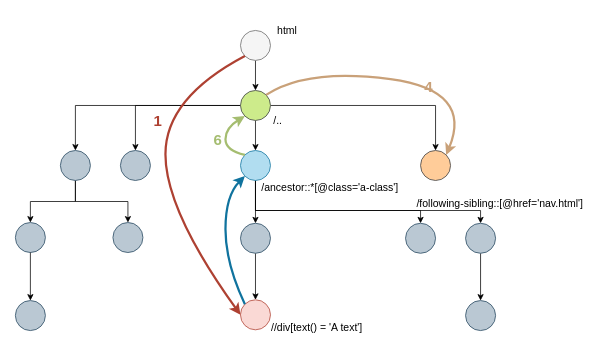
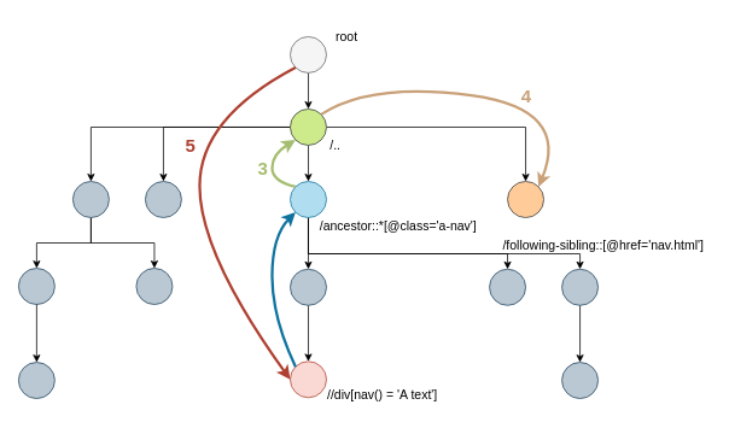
  <mxCell id="0" />
  <mxCell id="1" parent="0" />
  <mxCell id="2" value="" style="ellipse;whiteSpace=wrap;html=1;aspect=fixed;fillColor=#bac8d3;strokeColor=#23445d;" parent="1" vertex="1"><mxGeometry x="20" y="296" width="40" height="40" as="geometry" /></mxCell>
  <mxCell id="3" value="" style="ellipse;whiteSpace=wrap;html=1;aspect=fixed;fillColor=#bac8d3;strokeColor=#23445d;" parent="1" vertex="1"><mxGeometry x="150" y="296" width="40" height="40" as="geometry" /></mxCell>
  <mxCell id="4" value="" style="ellipse;whiteSpace=wrap;html=1;aspect=fixed;fillColor=#fad9d5;strokeColor=#ae4132;strokeWidth=1;" parent="1" vertex="1"><mxGeometry x="320" y="399" width="40" height="40" as="geometry" /></mxCell>
  <mxCell id="5" style="edgeStyle=orthogonalEdgeStyle;rounded=0;orthogonalLoop=1;jettySize=auto;html=1;exitX=0.5;exitY=1;exitDx=0;exitDy=0;fontSize=22;entryX=0.5;entryY=0;entryDx=0;entryDy=0;" parent="1" source="8" target="40" edge="1"><mxGeometry relative="1" as="geometry" /></mxCell>
  <mxCell id="6" style="edgeStyle=orthogonalEdgeStyle;rounded=0;orthogonalLoop=1;jettySize=auto;html=1;exitX=0.5;exitY=1;exitDx=0;exitDy=0;fontSize=22;" parent="1" source="8" target="21" edge="1"><mxGeometry relative="1" as="geometry"><Array as="points"><mxPoint x="340" y="280" /><mxPoint x="560" y="280" /></Array></mxGeometry></mxCell>
  <mxCell id="7" style="edgeStyle=orthogonalEdgeStyle;rounded=0;orthogonalLoop=1;jettySize=auto;html=1;exitX=0.5;exitY=1;exitDx=0;exitDy=0;fontSize=22;" parent="1" source="8" target="23" edge="1"><mxGeometry relative="1" as="geometry"><Array as="points"><mxPoint x="340" y="280" /><mxPoint x="640" y="280" /></Array></mxGeometry></mxCell>
  <mxCell id="8" value="" style="ellipse;whiteSpace=wrap;html=1;aspect=fixed;fillColor=#b1ddf0;strokeColor=#10739e;" parent="1" vertex="1"><mxGeometry x="320" y="200" width="40" height="40" as="geometry" /></mxCell>
  <mxCell id="9" style="edgeStyle=orthogonalEdgeStyle;rounded=0;orthogonalLoop=1;jettySize=auto;html=1;exitX=1;exitY=0.5;exitDx=0;exitDy=0;entryX=0.5;entryY=0;entryDx=0;entryDy=0;fontSize=22;" parent="1" source="13" target="16" edge="1"><mxGeometry relative="1" as="geometry" /></mxCell>
  <mxCell id="10" style="edgeStyle=orthogonalEdgeStyle;rounded=0;orthogonalLoop=1;jettySize=auto;html=1;entryX=0.5;entryY=0;entryDx=0;entryDy=0;fontSize=22;" parent="1" source="13" target="8" edge="1"><mxGeometry relative="1" as="geometry" /></mxCell>
  <mxCell id="11" style="edgeStyle=orthogonalEdgeStyle;rounded=0;orthogonalLoop=1;jettySize=auto;html=1;exitX=0;exitY=0.5;exitDx=0;exitDy=0;entryX=0.5;entryY=0;entryDx=0;entryDy=0;fontSize=22;" parent="1" source="13" target="20" edge="1"><mxGeometry relative="1" as="geometry" /></mxCell>
  <mxCell id="12" style="edgeStyle=orthogonalEdgeStyle;rounded=0;orthogonalLoop=1;jettySize=auto;html=1;exitX=0;exitY=0.5;exitDx=0;exitDy=0;entryX=0.5;entryY=0;entryDx=0;entryDy=0;fontSize=22;" parent="1" source="13" target="19" edge="1"><mxGeometry relative="1" as="geometry" /></mxCell>
  <mxCell id="13" value="" style="ellipse;whiteSpace=wrap;html=1;aspect=fixed;fillColor=#cdeb8b;strokeColor=#36393d;" parent="1" vertex="1"><mxGeometry x="320" y="120" width="40" height="40" as="geometry" /></mxCell>
  <mxCell id="14" style="edgeStyle=orthogonalEdgeStyle;rounded=0;orthogonalLoop=1;jettySize=auto;html=1;exitX=0.5;exitY=1;exitDx=0;exitDy=0;entryX=0.5;entryY=0;entryDx=0;entryDy=0;fontSize=22;" parent="1" source="15" target="13" edge="1"><mxGeometry relative="1" as="geometry" /></mxCell>
  <mxCell id="15" value="" style="ellipse;whiteSpace=wrap;html=1;aspect=fixed;fillColor=#f5f5f5;strokeColor=#666666;fontColor=#333333;" parent="1" vertex="1"><mxGeometry x="320" y="40" width="40" height="40" as="geometry" /></mxCell>
  <mxCell id="16" value="" style="ellipse;whiteSpace=wrap;html=1;aspect=fixed;fillColor=#ffcc99;strokeColor=#36393d;" parent="1" vertex="1"><mxGeometry x="560" y="200" width="40" height="40" as="geometry" /></mxCell>
  <mxCell id="17" style="edgeStyle=orthogonalEdgeStyle;rounded=0;orthogonalLoop=1;jettySize=auto;html=1;exitX=0.5;exitY=1;exitDx=0;exitDy=0;entryX=0.5;entryY=0;entryDx=0;entryDy=0;fontSize=14;" parent="1" source="19" target="2" edge="1"><mxGeometry relative="1" as="geometry" /></mxCell>
  <mxCell id="18" style="edgeStyle=orthogonalEdgeStyle;rounded=0;orthogonalLoop=1;jettySize=auto;html=1;exitX=0.5;exitY=1;exitDx=0;exitDy=0;entryX=0.5;entryY=0;entryDx=0;entryDy=0;fontSize=14;" parent="1" source="19" target="3" edge="1"><mxGeometry relative="1" as="geometry" /></mxCell>
  <mxCell id="19" value="" style="ellipse;whiteSpace=wrap;html=1;aspect=fixed;fillColor=#bac8d3;strokeColor=#23445d;" parent="1" vertex="1"><mxGeometry x="80" y="200" width="40" height="40" as="geometry" /></mxCell>
  <mxCell id="20" value="" style="ellipse;whiteSpace=wrap;html=1;aspect=fixed;fillColor=#bac8d3;strokeColor=#23445d;" parent="1" vertex="1"><mxGeometry x="160" y="200" width="40" height="40" as="geometry" /></mxCell>
  <mxCell id="21" value="" style="ellipse;whiteSpace=wrap;html=1;aspect=fixed;fillColor=#bac8d3;strokeColor=#23445d;" parent="1" vertex="1"><mxGeometry x="540" y="297" width="40" height="40" as="geometry" /></mxCell>
  <mxCell id="22" style="edgeStyle=orthogonalEdgeStyle;rounded=0;orthogonalLoop=1;jettySize=auto;html=1;exitX=0.5;exitY=1;exitDx=0;exitDy=0;entryX=0.5;entryY=0;entryDx=0;entryDy=0;fontSize=22;" parent="1" source="23" target="24" edge="1"><mxGeometry relative="1" as="geometry" /></mxCell>
  <mxCell id="23" value="" style="ellipse;whiteSpace=wrap;html=1;aspect=fixed;fillColor=#bac8d3;strokeColor=#23445d;" parent="1" vertex="1"><mxGeometry x="620" y="297" width="40" height="40" as="geometry" /></mxCell>
  <mxCell id="24" value="" style="ellipse;whiteSpace=wrap;html=1;aspect=fixed;fillColor=#bac8d3;strokeColor=#23445d;" parent="1" vertex="1"><mxGeometry x="620" y="400" width="40" height="40" as="geometry" /></mxCell>
  <mxCell id="25" style="edgeStyle=orthogonalEdgeStyle;rounded=0;orthogonalLoop=1;jettySize=auto;html=1;exitX=0.5;exitY=1;exitDx=0;exitDy=0;entryX=0.5;entryY=0;entryDx=0;entryDy=0;fontSize=22;" parent="1" source="2" target="26" edge="1"><mxGeometry relative="1" as="geometry" /></mxCell>
  <mxCell id="26" value="" style="ellipse;whiteSpace=wrap;html=1;aspect=fixed;fillColor=#bac8d3;strokeColor=#23445d;" parent="1" vertex="1"><mxGeometry x="20" y="400" width="40" height="40" as="geometry" /></mxCell>
- <mxCell id="27" value="&lt;font style=&quot;font-size: 14px&quot;&gt;//div[text() = 'A text']&lt;/font&gt;" style="text;html=1;strokeColor=none;fillColor=none;align=center;verticalAlign=middle;whiteSpace=wrap;rounded=0;fontSize=22;strokeWidth=0;" parent="1" vertex="1"><mxGeometry x="334" y="416" width="176" height="35" as="geometry" /></mxCell>
- <mxCell id="28" value="&lt;font style=&quot;font-size: 14px&quot;&gt;/ancestor::*[@class='a-class']&lt;/font&gt;" style="text;html=1;strokeColor=none;fillColor=none;align=center;verticalAlign=middle;whiteSpace=wrap;rounded=0;fontSize=22;" parent="1" vertex="1"><mxGeometry x="339" y="230" width="201" height="35" as="geometry" /></mxCell>
- <mxCell id="29" value="&lt;font style=&quot;font-size: 14px&quot;&gt;html&lt;/font&gt;" style="text;html=1;strokeColor=none;fillColor=none;align=center;verticalAlign=middle;whiteSpace=wrap;rounded=0;fontSize=22;" parent="1" vertex="1"><mxGeometry x="355" y="20" width="55" height="35" as="geometry" /></mxCell>
+ <mxCell id="27" value="&lt;font style=&quot;font-size: 14px&quot;&gt;//div[nav() = 'A text']&lt;/font&gt;" style="text;html=1;strokeColor=none;fillColor=none;align=center;verticalAlign=middle;whiteSpace=wrap;rounded=0;fontSize=22;strokeWidth=0;" parent="1" vertex="1"><mxGeometry x="334" y="416" width="176" height="35" as="geometry" /></mxCell>
+ <mxCell id="28" value="&lt;font style=&quot;font-size: 14px&quot;&gt;/ancestor::*[@class='a-nav']&lt;/font&gt;" style="text;html=1;strokeColor=none;fillColor=none;align=center;verticalAlign=middle;whiteSpace=wrap;rounded=0;fontSize=22;" parent="1" vertex="1"><mxGeometry x="339" y="230" width="201" height="35" as="geometry" /></mxCell>
+ <mxCell id="29" value="&lt;font style=&quot;font-size: 14px&quot;&gt;root&lt;/font&gt;" style="text;html=1;strokeColor=none;fillColor=none;align=center;verticalAlign=middle;whiteSpace=wrap;rounded=0;fontSize=22;" parent="1" vertex="1"><mxGeometry x="355" y="20" width="55" height="35" as="geometry" /></mxCell>
  <mxCell id="30" value="&lt;font style=&quot;font-size: 14px&quot;&gt;/..&lt;/font&gt;" style="text;html=1;strokeColor=none;fillColor=none;align=center;verticalAlign=middle;whiteSpace=wrap;rounded=0;fontSize=22;" parent="1" vertex="1"><mxGeometry x="355" y="140" width="30" height="35" as="geometry" /></mxCell>
  <mxCell id="31" value="&lt;div style=&quot;font-weight: normal ; font-size: 14px ; line-height: 19px&quot;&gt;&lt;div&gt;&lt;font face=&quot;Helvetica&quot;&gt;&lt;span style=&quot;background-color: transparent&quot;&gt;/following-sibling::[@href='nav.html']&lt;/span&gt;&lt;/font&gt;&lt;/div&gt;&lt;/div&gt;" style="text;whiteSpace=wrap;html=1;fontSize=14;" parent="1" vertex="1"><mxGeometry x="553" y="255" width="230" height="30" as="geometry" /></mxCell>
  <mxCell id="32" value="" style="curved=1;endArrow=classic;html=1;rounded=0;fontFamily=Helvetica;fontSize=14;fontColor=#000000;fillColor=#ffff88;strokeColor=#AE4132;strokeWidth=3;entryX=0;entryY=0.5;entryDx=0;entryDy=0;exitX=0;exitY=1;exitDx=0;exitDy=0;" parent="1" source="15" target="4" edge="1"><mxGeometry width="50" height="50" relative="1" as="geometry"><mxPoint x="310" y="70" as="sourcePoint" /><mxPoint x="310" y="330" as="targetPoint" /><Array as="points"><mxPoint x="220" y="130" /><mxPoint x="220" y="280" /></Array></mxGeometry></mxCell>
  <mxCell id="33" value="" style="curved=1;endArrow=classic;html=1;rounded=0;fontFamily=Helvetica;fontSize=14;fontColor=#000000;strokeColor=#10739E;strokeWidth=3;exitX=0;exitY=0;exitDx=0;exitDy=0;entryX=0;entryY=1;entryDx=0;entryDy=0;" parent="1" source="4" target="8" edge="1"><mxGeometry width="50" height="50" relative="1" as="geometry"><mxPoint x="320" y="320" as="sourcePoint" /><mxPoint x="310" y="230" as="targetPoint" /><Array as="points"><mxPoint x="300" y="350" /><mxPoint x="300" y="260" /></Array></mxGeometry></mxCell>
  <mxCell id="34" value="" style="curved=1;endArrow=classic;html=1;rounded=0;fontFamily=Helvetica;fontSize=14;fontColor=#000000;strokeColor=#A5BD70;strokeWidth=3;exitX=0;exitY=0;exitDx=0;exitDy=0;entryX=0;entryY=1;entryDx=0;entryDy=0;" parent="1" source="8" target="13" edge="1"><mxGeometry width="50" height="50" relative="1" as="geometry"><mxPoint x="313" y="215" as="sourcePoint" /><mxPoint x="313" y="143" as="targetPoint" /><Array as="points"><mxPoint x="300" y="200" /><mxPoint x="300" y="170" /></Array></mxGeometry></mxCell>
  <mxCell id="35" value="" style="curved=1;endArrow=classic;html=1;rounded=0;fontFamily=Helvetica;fontSize=14;fontColor=#000000;strokeColor=#C9A179;strokeWidth=3;entryX=1;entryY=0;entryDx=0;entryDy=0;exitX=1;exitY=0;exitDx=0;exitDy=0;" parent="1" source="13" target="16" edge="1"><mxGeometry width="50" height="50" relative="1" as="geometry"><mxPoint x="360" y="110" as="sourcePoint" /><mxPoint x="560" y="190" as="targetPoint" /><Array as="points"><mxPoint x="410" y="90" /><mxPoint x="630" y="120" /></Array></mxGeometry></mxCell>
- <mxCell id="36" value="&lt;font size=&quot;1&quot; color=&quot;#A5BD70&quot;&gt;&lt;b style=&quot;font-size: 20px&quot;&gt;6&lt;/b&gt;&lt;/font&gt;" style="text;html=1;strokeColor=none;fillColor=none;align=center;verticalAlign=middle;whiteSpace=wrap;rounded=0;labelBackgroundColor=none;fontFamily=Helvetica;fontSize=14;fontColor=#000000;" parent="1" vertex="1"><mxGeometry x="260" y="170" width="60" height="30" as="geometry" /></mxCell>
- <mxCell id="37" value="&lt;font size=&quot;1&quot; color=&quot;#AE4132&quot;&gt;&lt;b style=&quot;font-size: 20px&quot;&gt;1&lt;/b&gt;&lt;/font&gt;" style="text;html=1;strokeColor=none;fillColor=none;align=center;verticalAlign=middle;whiteSpace=wrap;rounded=0;labelBackgroundColor=none;fontFamily=Helvetica;fontSize=14;fontColor=#000000;" parent="1" vertex="1"><mxGeometry x="180" y="145" width="60" height="30" as="geometry" /></mxCell>
- <mxCell id="38" value="&lt;font color=&quot;#C9A179&quot;&gt;&lt;b&gt;&lt;font style=&quot;font-size: 20px&quot;&gt;4&lt;/font&gt;&lt;/b&gt;&lt;/font&gt;" style="text;html=1;strokeColor=none;fillColor=none;align=center;verticalAlign=middle;whiteSpace=wrap;rounded=0;labelBackgroundColor=none;fontFamily=Helvetica;fontSize=14;fontColor=#000000;" parent="1" vertex="1"><mxGeometry x="541" y="100" width="60" height="30" as="geometry" /></mxCell>
+ <mxCell id="36" value="&lt;font size=&quot;1&quot; color=&quot;#A5BD70&quot;&gt;&lt;b style=&quot;font-size: 20px&quot;&gt;3&lt;/b&gt;&lt;/font&gt;" style="text;html=1;strokeColor=none;fillColor=none;align=center;verticalAlign=middle;whiteSpace=wrap;rounded=0;labelBackgroundColor=none;fontFamily=Helvetica;fontSize=14;fontColor=#000000;" parent="1" vertex="1"><mxGeometry x="260" y="170" width="60" height="30" as="geometry" /></mxCell>
+ <mxCell id="37" value="&lt;font size=&quot;1&quot; color=&quot;#AE4132&quot;&gt;&lt;b style=&quot;font-size: 20px&quot;&gt;5&lt;/b&gt;&lt;/font&gt;" style="text;html=1;strokeColor=none;fillColor=none;align=center;verticalAlign=middle;whiteSpace=wrap;rounded=0;labelBackgroundColor=none;fontFamily=Helvetica;fontSize=14;fontColor=#000000;" parent="1" vertex="1"><mxGeometry x="180" y="145" width="60" height="30" as="geometry" /></mxCell>
+ <mxCell id="38" value="&lt;font color=&quot;#C9A179&quot;&gt;&lt;b&gt;&lt;font style=&quot;font-size: 20px&quot;&gt;4&lt;/font&gt;&lt;/b&gt;&lt;/font&gt;" style="text;html=1;strokeColor=none;fillColor=none;align=center;verticalAlign=middle;whiteSpace=wrap;rounded=0;labelBackgroundColor=none;fontFamily=Helvetica;fontSize=14;fontColor=#000000;" parent="1" vertex="1"><mxGeometry x="551" y="90" width="60" height="30" as="geometry" /></mxCell>
  <mxCell id="39" style="edgeStyle=orthogonalEdgeStyle;rounded=0;orthogonalLoop=1;jettySize=auto;html=1;exitX=0.5;exitY=1;exitDx=0;exitDy=0;entryX=0.5;entryY=0;entryDx=0;entryDy=0;" edge="1" parent="1" source="40" target="4"><mxGeometry relative="1" as="geometry" /></mxCell>
  <mxCell id="40" value="" style="ellipse;whiteSpace=wrap;html=1;aspect=fixed;fillColor=#bac8d3;strokeColor=#23445d;" vertex="1" parent="1"><mxGeometry x="320" y="297" width="40" height="40" as="geometry" /></mxCell>
